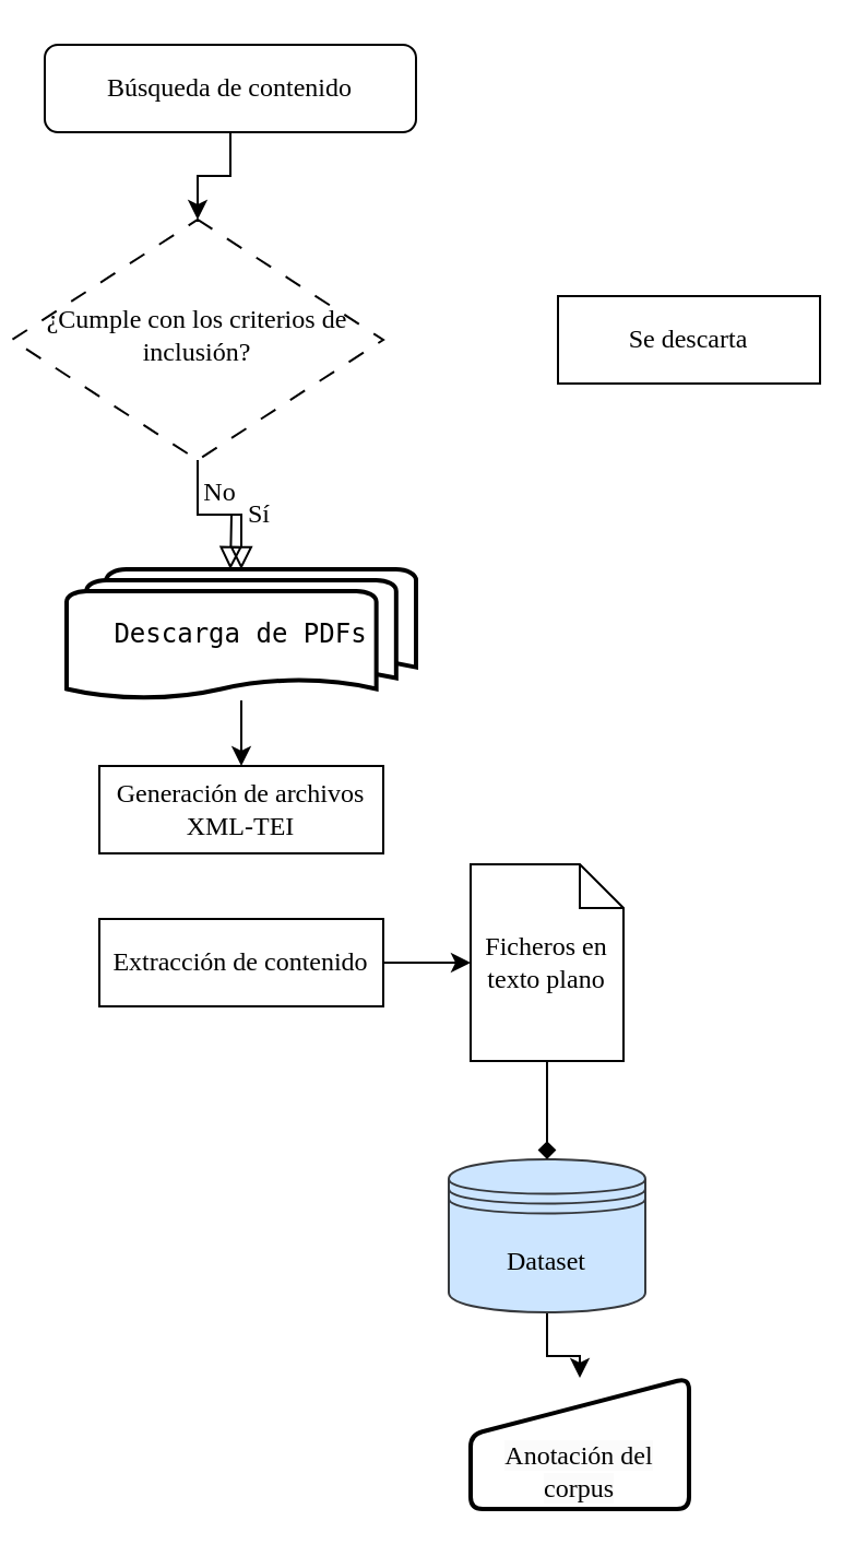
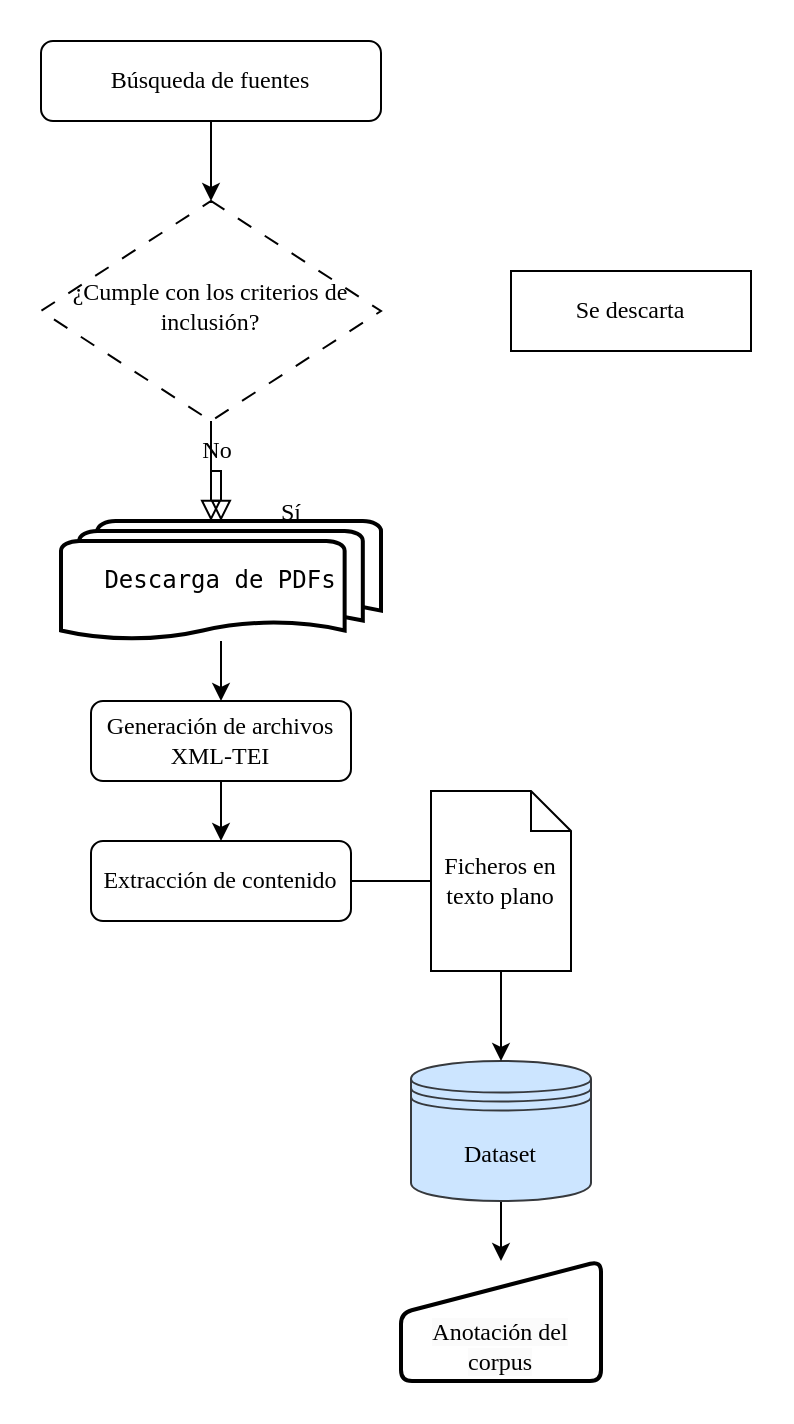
  <mxCell id="0" />
  <mxCell id="1" parent="0" />
  <mxCell id="2" value="" style="edgeStyle=orthogonalEdgeStyle;rounded=0;orthogonalLoop=1;jettySize=auto;labelBorderColor=none;html=1;verticalAlign=middle;fontFamily=Lucida Console;fontSize=12;" edge="1" parent="1" source="3" target="4"><mxGeometry relative="1" as="geometry" /></mxCell>
- <mxCell id="3" value="Búsqueda de contenido" style="shape=manual;whiteSpace=wrap;fontSize=12;glass=0;strokeWidth=1;shadow=0;labelBorderColor=none;html=1;verticalAlign=middle;fontFamily=Lucida Console;rounded=1;strokeColor=default;align=center;fontColor=default;fillColor=default;" parent="1" vertex="1"><mxGeometry x="20" y="20" width="170" height="40" as="geometry" /></mxCell>
- <mxCell id="4" value="¿Cumple con los criterios de inclusión?" style="rhombus;whiteSpace=wrap;shadow=0;fontFamily=Lucida Console;fontSize=12;align=center;strokeWidth=1;spacing=6;spacingTop=-4;dashed=1;dashPattern=8 8;fillStyle=solid;labelBorderColor=none;html=1;verticalAlign=middle;" parent="1" vertex="1"><mxGeometry x="5" y="100" width="170" height="110" as="geometry" /></mxCell>
+ <mxCell id="3" value="Búsqueda de fuentes" style="shape=manual;whiteSpace=wrap;fontSize=12;glass=0;strokeWidth=1;shadow=0;labelBorderColor=none;html=1;verticalAlign=middle;fontFamily=Lucida Console;rounded=1;strokeColor=default;align=center;fontColor=default;fillColor=default;" parent="1" vertex="1"><mxGeometry x="20" y="20" width="170" height="40" as="geometry" /></mxCell>
+ <mxCell id="4" value="¿Cumple con los criterios de inclusión?" style="rhombus;whiteSpace=wrap;shadow=0;fontFamily=Lucida Console;fontSize=12;align=center;strokeWidth=1;spacing=6;spacingTop=-4;dashed=1;dashPattern=8 8;fillStyle=solid;labelBorderColor=none;html=1;verticalAlign=middle;" parent="1" vertex="1"><mxGeometry x="20" y="100" width="170" height="110" as="geometry" /></mxCell>
  <mxCell id="5" value="Sí" style="rounded=0;jettySize=auto;orthogonalLoop=1;fontSize=12;endArrow=block;endFill=0;endSize=8;strokeWidth=1;shadow=0;labelBackgroundColor=none;edgeStyle=orthogonalEdgeStyle;labelBorderColor=none;html=1;verticalAlign=middle;fontFamily=Lucida Console;exitX=0.5;exitY=1;exitDx=0;exitDy=0;" parent="1" source="4" edge="1"><mxGeometry x="0.01" y="20" relative="1" as="geometry"><mxPoint x="20" y="20" as="offset" /><mxPoint x="105" y="230" as="sourcePoint" /><mxPoint x="105" y="260" as="targetPoint" /></mxGeometry></mxCell>
  <mxCell id="6" value="No" style="edgeStyle=orthogonalEdgeStyle;rounded=0;jettySize=auto;orthogonalLoop=1;fontSize=12;endArrow=block;endFill=0;endSize=8;strokeWidth=1;shadow=0;labelBackgroundColor=none;labelBorderColor=none;html=1;verticalAlign=middle;fontFamily=Lucida Console;" parent="1" source="4" target="15" edge="1"><mxGeometry y="10" relative="1" as="geometry"><mxPoint as="offset" /></mxGeometry></mxCell>
  <mxCell id="7" value="Se descarta" style="whiteSpace=wrap;fontSize=12;glass=0;strokeWidth=1;shadow=0;labelBorderColor=none;html=1;verticalAlign=middle;fontFamily=Lucida Console;rounded=0;" parent="1" vertex="1"><mxGeometry x="255" y="135" width="120" height="40" as="geometry" /></mxCell>
- <mxCell id="9" value="Generación de archivos XML-TEI" style="whiteSpace=wrap;fontSize=12;glass=0;strokeWidth=1;shadow=0;labelBorderColor=none;html=1;verticalAlign=middle;fontFamily=Lucida Console;rounded=0;" parent="1" vertex="1"><mxGeometry x="45" y="350" width="130" height="40" as="geometry" /></mxCell>
- <mxCell id="10" value="" style="edgeStyle=orthogonalEdgeStyle;rounded=0;orthogonalLoop=1;jettySize=auto;html=1;fontFamily=Lucida Console;fontSize=12;fontColor=default;labelBorderColor=none;" edge="1" parent="1" source="11" target="18"><mxGeometry relative="1" as="geometry" /></mxCell>
- <mxCell id="11" value="Extracción de contenido" style="whiteSpace=wrap;fontSize=12;glass=0;strokeWidth=1;shadow=0;labelBorderColor=none;html=1;verticalAlign=middle;fontFamily=Lucida Console;rounded=0;" parent="1" vertex="1"><mxGeometry x="45" y="420" width="130" height="40" as="geometry" /></mxCell>
+ <mxCell id="8" value="" style="edgeStyle=orthogonalEdgeStyle;rounded=0;orthogonalLoop=1;jettySize=auto;html=1;fontFamily=Lucida Console;fontSize=12;fontColor=default;labelBorderColor=none;" edge="1" parent="1" source="9" target="11"><mxGeometry relative="1" as="geometry" /></mxCell>
+ <mxCell id="9" value="Generación de archivos XML-TEI" style="rounded=1;whiteSpace=wrap;fontSize=12;glass=0;strokeWidth=1;shadow=0;labelBorderColor=none;html=1;verticalAlign=middle;fontFamily=Lucida Console;" parent="1" vertex="1"><mxGeometry x="45" y="350" width="130" height="40" as="geometry" /></mxCell>
+ <mxCell id="10" value="" style="edgeStyle=orthogonalEdgeStyle;rounded=0;orthogonalLoop=1;jettySize=auto;html=1;fontFamily=Lucida Console;fontSize=12;fontColor=default;labelBorderColor=none;endArrow=none;" edge="1" parent="1" source="11" target="18"><mxGeometry relative="1" as="geometry" /></mxCell>
+ <mxCell id="11" value="Extracción de contenido" style="rounded=1;whiteSpace=wrap;fontSize=12;glass=0;strokeWidth=1;shadow=0;labelBorderColor=none;html=1;verticalAlign=middle;fontFamily=Lucida Console;" parent="1" vertex="1"><mxGeometry x="45" y="420" width="130" height="40" as="geometry" /></mxCell>
  <mxCell id="12" value="" style="edgeStyle=orthogonalEdgeStyle;rounded=0;orthogonalLoop=1;jettySize=auto;html=1;fontFamily=Lucida Console;fontSize=12;fontColor=default;labelBorderColor=none;" edge="1" parent="1" source="13" target="16"><mxGeometry relative="1" as="geometry" /></mxCell>
  <mxCell id="13" value="Dataset" style="shape=datastore;whiteSpace=wrap;labelBorderColor=none;html=1;verticalAlign=middle;fontFamily=Lucida Console;fontSize=12;fillColor=#cce5ff;strokeColor=#36393d;" vertex="1" parent="1"><mxGeometry x="205" y="530" width="90" height="70" as="geometry" /></mxCell>
  <mxCell id="14" value="" style="edgeStyle=orthogonalEdgeStyle;rounded=0;orthogonalLoop=1;jettySize=auto;html=1;fontFamily=Lucida Console;fontSize=12;fontColor=default;labelBorderColor=none;" edge="1" parent="1" source="15" target="9"><mxGeometry relative="1" as="geometry" /></mxCell>
  <mxCell id="15" value="&lt;pre&gt;Descarga de PDFs&lt;/pre&gt;" style="strokeWidth=2;html=1;shape=mxgraph.flowchart.multi-document;whiteSpace=wrap;" vertex="1" parent="1"><mxGeometry x="30" y="260" width="160" height="60" as="geometry" /></mxCell>
- <mxCell id="16" value="&lt;span style=&quot;color: rgb(0, 0, 0); font-family: &amp;quot;Lucida Console&amp;quot;; font-size: 12px; font-style: normal; font-variant-ligatures: normal; font-variant-caps: normal; font-weight: 400; letter-spacing: normal; orphans: 2; text-align: center; text-indent: 0px; text-transform: none; widows: 2; word-spacing: 0px; -webkit-text-stroke-width: 0px; white-space: normal; background-color: rgb(251, 251, 251); text-decoration-thickness: initial; text-decoration-style: initial; text-decoration-color: initial; display: inline !important; float: none;&quot;&gt;Anotación del corpus&lt;/span&gt;" style="html=1;strokeWidth=2;shape=manualInput;whiteSpace=wrap;rounded=1;size=26;arcSize=11;shadow=0;glass=0;strokeColor=default;align=center;verticalAlign=bottom;fontFamily=Lucida Console;fontSize=12;fontColor=default;labelBorderColor=none;fillColor=default;" vertex="1" parent="1"><mxGeometry x="215" y="630" width="100" height="60" as="geometry" /></mxCell>
- <mxCell id="17" value="" style="edgeStyle=orthogonalEdgeStyle;rounded=0;orthogonalLoop=1;jettySize=auto;html=1;fontFamily=Lucida Console;fontSize=12;fontColor=default;labelBorderColor=none;endArrow=diamond;" edge="1" parent="1" source="18" target="13"><mxGeometry relative="1" as="geometry" /></mxCell>
+ <mxCell id="16" value="&lt;span style=&quot;color: rgb(0, 0, 0); font-family: &amp;quot;Lucida Console&amp;quot;; font-size: 12px; font-style: normal; font-variant-ligatures: normal; font-variant-caps: normal; font-weight: 400; letter-spacing: normal; orphans: 2; text-align: center; text-indent: 0px; text-transform: none; widows: 2; word-spacing: 0px; -webkit-text-stroke-width: 0px; white-space: normal; background-color: rgb(251, 251, 251); text-decoration-thickness: initial; text-decoration-style: initial; text-decoration-color: initial; display: inline !important; float: none;&quot;&gt;Anotación del corpus&lt;/span&gt;" style="html=1;strokeWidth=2;shape=manualInput;whiteSpace=wrap;rounded=1;size=26;arcSize=11;shadow=0;glass=0;strokeColor=default;align=center;verticalAlign=bottom;fontFamily=Lucida Console;fontSize=12;fontColor=default;labelBorderColor=none;fillColor=default;" vertex="1" parent="1"><mxGeometry x="200" y="630" width="100" height="60" as="geometry" /></mxCell>
+ <mxCell id="17" value="" style="edgeStyle=orthogonalEdgeStyle;rounded=0;orthogonalLoop=1;jettySize=auto;html=1;fontFamily=Lucida Console;fontSize=12;fontColor=default;labelBorderColor=none;" edge="1" parent="1" source="18" target="13"><mxGeometry relative="1" as="geometry" /></mxCell>
  <mxCell id="18" value="Ficheros en texto plano" style="shape=note;size=20;whiteSpace=wrap;html=1;rounded=1;shadow=0;glass=0;strokeColor=default;strokeWidth=1;align=center;verticalAlign=middle;fontFamily=Lucida Console;fontSize=12;fontColor=default;labelBorderColor=none;fillColor=default;" vertex="1" parent="1"><mxGeometry x="215" y="395" width="70" height="90" as="geometry" /></mxCell>
